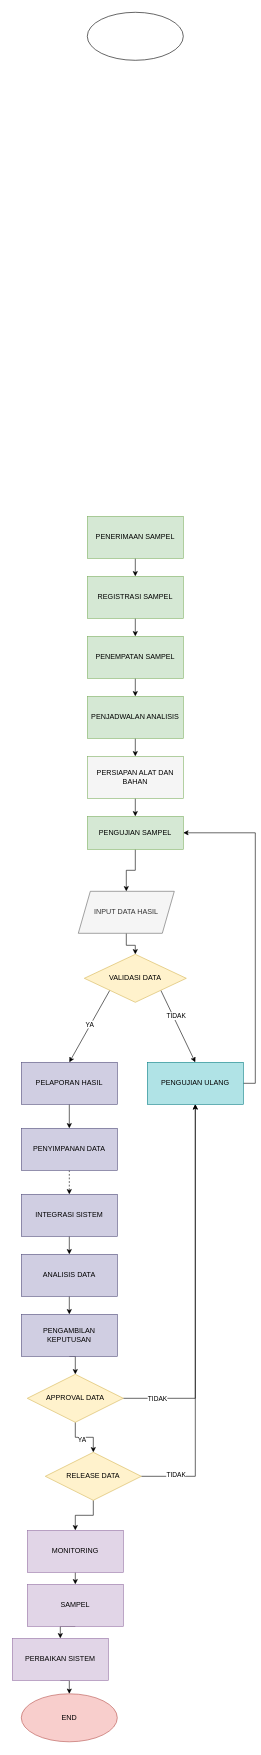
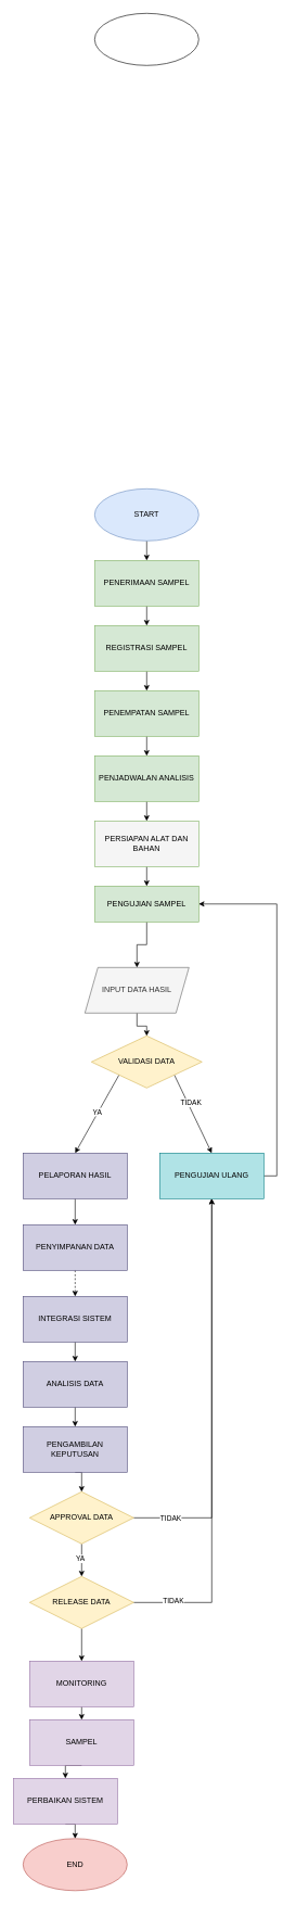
  <mxCell id="0" />
  <mxCell id="1" parent="0" />
  <mxCell id="2" value="" style="ellipse;whiteSpace=wrap;html=1;" vertex="1" parent="1"><mxGeometry x="145" y="20" width="160" height="80" as="geometry" /></mxCell>
+ <mxCell id="3" style="edgeStyle=orthogonalEdgeStyle;rounded=0;orthogonalLoop=1;jettySize=auto;html=1;exitX=0.5;exitY=1;exitDx=0;exitDy=0;entryX=0.5;entryY=0;entryDx=0;entryDy=0;" edge="1" parent="1" source="4" target="7"><mxGeometry relative="1" as="geometry" /></mxCell>
+ <mxCell id="4" value="START" style="ellipse;whiteSpace=wrap;html=1;fillColor=#dae8fc;strokeColor=#6c8ebf;" vertex="1" parent="1"><mxGeometry x="145" y="750" width="160" height="80" as="geometry" /></mxCell>
  <mxCell id="5" value="END" style="ellipse;whiteSpace=wrap;html=1;fillColor=#f8cecc;strokeColor=#b85450;" vertex="1" parent="1"><mxGeometry x="35" y="2822.5" width="160" height="80" as="geometry" /></mxCell>
  <mxCell id="6" style="edgeStyle=orthogonalEdgeStyle;rounded=0;orthogonalLoop=1;jettySize=auto;html=1;exitX=0.5;exitY=1;exitDx=0;exitDy=0;entryX=0.5;entryY=0;entryDx=0;entryDy=0;" edge="1" parent="1" source="7" target="9"><mxGeometry relative="1" as="geometry" /></mxCell>
  <mxCell id="7" value="PENERIMAAN SAMPEL" style="rounded=0;whiteSpace=wrap;html=1;fillColor=#d5e8d4;strokeColor=#82b366;" vertex="1" parent="1"><mxGeometry x="145" y="860" width="160" height="70" as="geometry" /></mxCell>
  <mxCell id="8" style="edgeStyle=orthogonalEdgeStyle;rounded=0;orthogonalLoop=1;jettySize=auto;html=1;exitX=0.5;exitY=1;exitDx=0;exitDy=0;entryX=0.5;entryY=0;entryDx=0;entryDy=0;" edge="1" parent="1" source="9" target="11"><mxGeometry relative="1" as="geometry" /></mxCell>
  <mxCell id="9" value="REGISTRASI SAMPEL" style="rounded=0;whiteSpace=wrap;html=1;fillColor=#d5e8d4;strokeColor=#82b366;" vertex="1" parent="1"><mxGeometry x="145" y="960" width="160" height="70" as="geometry" /></mxCell>
  <mxCell id="10" style="edgeStyle=orthogonalEdgeStyle;rounded=0;orthogonalLoop=1;jettySize=auto;html=1;exitX=0.5;exitY=1;exitDx=0;exitDy=0;entryX=0.5;entryY=0;entryDx=0;entryDy=0;" edge="1" parent="1" source="11" target="13"><mxGeometry relative="1" as="geometry" /></mxCell>
  <mxCell id="11" value="PENEMPATAN SAMPEL" style="rounded=0;whiteSpace=wrap;html=1;fillColor=#d5e8d4;strokeColor=#82b366;" vertex="1" parent="1"><mxGeometry x="145" y="1060" width="160" height="70" as="geometry" /></mxCell>
  <mxCell id="12" style="edgeStyle=orthogonalEdgeStyle;rounded=0;orthogonalLoop=1;jettySize=auto;html=1;exitX=0.5;exitY=1;exitDx=0;exitDy=0;entryX=0.5;entryY=0;entryDx=0;entryDy=0;" edge="1" parent="1" source="13" target="15"><mxGeometry relative="1" as="geometry"><mxPoint x="224.636" y="1250" as="targetPoint" /></mxGeometry></mxCell>
  <mxCell id="13" value="PENJADWALAN ANALISIS" style="rounded=0;whiteSpace=wrap;html=1;fillColor=#d5e8d4;strokeColor=#82b366;" vertex="1" parent="1"><mxGeometry x="145" y="1160" width="160" height="70" as="geometry" /></mxCell>
  <mxCell id="14" style="edgeStyle=orthogonalEdgeStyle;rounded=0;orthogonalLoop=1;jettySize=auto;html=1;exitX=0.5;exitY=1;exitDx=0;exitDy=0;entryX=0.5;entryY=0;entryDx=0;entryDy=0;" edge="1" parent="1" source="15" target="17"><mxGeometry relative="1" as="geometry" /></mxCell>
  <mxCell id="15" value="PERSIAPAN ALAT DAN BAHAN" style="rounded=0;whiteSpace=wrap;html=1;fillColor=#f5f5f5;strokeColor=#82b366;" vertex="1" parent="1"><mxGeometry x="145" y="1260" width="160" height="70" as="geometry" /></mxCell>
  <mxCell id="16" style="edgeStyle=orthogonalEdgeStyle;rounded=0;orthogonalLoop=1;jettySize=auto;html=1;exitX=0.5;exitY=1;exitDx=0;exitDy=0;entryX=0.5;entryY=0;entryDx=0;entryDy=0;" edge="1" parent="1" source="17" target="19"><mxGeometry relative="1" as="geometry" /></mxCell>
  <mxCell id="17" value="PENGUJIAN SAMPEL" style="rounded=0;whiteSpace=wrap;html=1;fillColor=#d5e8d4;strokeColor=#82b366;" vertex="1" parent="1"><mxGeometry x="145" y="1360" width="160" height="55" as="geometry" /></mxCell>
  <mxCell id="18" style="edgeStyle=orthogonalEdgeStyle;rounded=0;orthogonalLoop=1;jettySize=auto;html=1;exitX=0.5;exitY=1;exitDx=0;exitDy=0;" edge="1" parent="1" source="19" target="24"><mxGeometry relative="1" as="geometry" /></mxCell>
  <mxCell id="19" value="INPUT DATA HASIL" style="shape=parallelogram;perimeter=parallelogramPerimeter;whiteSpace=wrap;html=1;fixedSize=1;fillColor=#f5f5f5;fontColor=#333333;strokeColor=#666666;" vertex="1" parent="1"><mxGeometry x="130" y="1485" width="160" height="70" as="geometry" /></mxCell>
  <mxCell id="20" style="rounded=0;orthogonalLoop=1;jettySize=auto;html=1;exitX=0;exitY=1;exitDx=0;exitDy=0;entryX=0.5;entryY=0;entryDx=0;entryDy=0;" edge="1" parent="1" source="24" target="26"><mxGeometry relative="1" as="geometry" /></mxCell>
  <mxCell id="21" value="YA" style="edgeLabel;html=1;align=center;verticalAlign=middle;resizable=0;points=[];" vertex="1" connectable="0" parent="20"><mxGeometry x="-0.034" y="-1" relative="1" as="geometry"><mxPoint y="-1" as="offset" /></mxGeometry></mxCell>
  <mxCell id="22" style="rounded=0;orthogonalLoop=1;jettySize=auto;html=1;exitX=1;exitY=1;exitDx=0;exitDy=0;entryX=0.5;entryY=0;entryDx=0;entryDy=0;" edge="1" parent="1" source="24" target="28"><mxGeometry relative="1" as="geometry" /></mxCell>
  <mxCell id="23" value="TIDAK" style="edgeLabel;html=1;align=center;verticalAlign=middle;resizable=0;points=[];" vertex="1" connectable="0" parent="22"><mxGeometry x="-0.257" y="4" relative="1" as="geometry"><mxPoint as="offset" /></mxGeometry></mxCell>
  <mxCell id="24" value="VALIDASI DATA" style="rhombus;whiteSpace=wrap;html=1;fillColor=#fff2cc;strokeColor=#d6b656;" vertex="1" parent="1"><mxGeometry x="140" y="1590" width="170" height="80" as="geometry" /></mxCell>
  <mxCell id="25" style="edgeStyle=orthogonalEdgeStyle;rounded=0;orthogonalLoop=1;jettySize=auto;html=1;exitX=0.5;exitY=1;exitDx=0;exitDy=0;entryX=0.5;entryY=0;entryDx=0;entryDy=0;" edge="1" parent="1" source="26" target="30"><mxGeometry relative="1" as="geometry" /></mxCell>
  <mxCell id="26" value="PELAPORAN HASIL" style="rounded=0;whiteSpace=wrap;html=1;fillColor=#d0cee2;strokeColor=#56517e;" vertex="1" parent="1"><mxGeometry x="35" y="1770" width="160" height="70" as="geometry" /></mxCell>
  <mxCell id="27" style="edgeStyle=orthogonalEdgeStyle;rounded=0;orthogonalLoop=1;jettySize=auto;html=1;exitX=1;exitY=0.5;exitDx=0;exitDy=0;entryX=1;entryY=0.5;entryDx=0;entryDy=0;" edge="1" parent="1" source="28" target="17"><mxGeometry relative="1" as="geometry" /></mxCell>
  <mxCell id="28" value="PENGUJIAN ULANG" style="rounded=0;whiteSpace=wrap;html=1;fillColor=#b0e3e6;strokeColor=#0e8088;" vertex="1" parent="1"><mxGeometry x="245" y="1770" width="160" height="70" as="geometry" /></mxCell>
  <mxCell id="29" style="edgeStyle=orthogonalEdgeStyle;rounded=0;orthogonalLoop=1;jettySize=auto;html=1;exitX=0.5;exitY=1;exitDx=0;exitDy=0;entryX=0.5;entryY=0;entryDx=0;entryDy=0;dashed=1;" edge="1" parent="1" source="30" target="32"><mxGeometry relative="1" as="geometry" /></mxCell>
  <mxCell id="30" value="PENYIMPANAN DATA" style="rounded=0;whiteSpace=wrap;html=1;fillColor=#d0cee2;strokeColor=#56517e;" vertex="1" parent="1"><mxGeometry x="35" y="1880" width="160" height="70" as="geometry" /></mxCell>
  <mxCell id="31" style="edgeStyle=orthogonalEdgeStyle;rounded=0;orthogonalLoop=1;jettySize=auto;html=1;exitX=0.5;exitY=1;exitDx=0;exitDy=0;entryX=0.5;entryY=0;entryDx=0;entryDy=0;" edge="1" parent="1" source="32" target="34"><mxGeometry relative="1" as="geometry" /></mxCell>
  <mxCell id="32" value="INTEGRASI SISTEM" style="rounded=0;whiteSpace=wrap;html=1;fillColor=#d0cee2;strokeColor=#56517e;" vertex="1" parent="1"><mxGeometry x="35" y="1990" width="160" height="70" as="geometry" /></mxCell>
  <mxCell id="33" style="edgeStyle=orthogonalEdgeStyle;rounded=0;orthogonalLoop=1;jettySize=auto;html=1;exitX=0.5;exitY=1;exitDx=0;exitDy=0;entryX=0.5;entryY=0;entryDx=0;entryDy=0;" edge="1" parent="1" source="34" target="36"><mxGeometry relative="1" as="geometry" /></mxCell>
  <mxCell id="34" value="ANALISIS DATA" style="rounded=0;whiteSpace=wrap;html=1;fillColor=#d0cee2;strokeColor=#56517e;" vertex="1" parent="1"><mxGeometry x="35" y="2090" width="160" height="70" as="geometry" /></mxCell>
  <mxCell id="35" style="edgeStyle=orthogonalEdgeStyle;rounded=0;orthogonalLoop=1;jettySize=auto;html=1;exitX=0.5;exitY=1;exitDx=0;exitDy=0;entryX=0.5;entryY=0;entryDx=0;entryDy=0;" edge="1" parent="1" source="36" target="41"><mxGeometry relative="1" as="geometry" /></mxCell>
  <mxCell id="36" value="PENGAMBILAN KEPUTUSAN" style="rounded=0;whiteSpace=wrap;html=1;fillColor=#d0cee2;strokeColor=#56517e;" vertex="1" parent="1"><mxGeometry x="35" y="2190" width="160" height="70" as="geometry" /></mxCell>
  <mxCell id="37" style="edgeStyle=orthogonalEdgeStyle;rounded=0;orthogonalLoop=1;jettySize=auto;html=1;exitX=0.5;exitY=1;exitDx=0;exitDy=0;entryX=0.5;entryY=0;entryDx=0;entryDy=0;" edge="1" parent="1" source="41" target="45"><mxGeometry relative="1" as="geometry" /></mxCell>
  <mxCell id="38" value="YA" style="edgeLabel;html=1;align=center;verticalAlign=middle;resizable=0;points=[];" vertex="1" connectable="0" parent="37"><mxGeometry x="-0.136" y="-3" relative="1" as="geometry"><mxPoint as="offset" /></mxGeometry></mxCell>
  <mxCell id="39" style="edgeStyle=orthogonalEdgeStyle;rounded=0;orthogonalLoop=1;jettySize=auto;html=1;exitX=1;exitY=0.5;exitDx=0;exitDy=0;entryX=0.5;entryY=1;entryDx=0;entryDy=0;" edge="1" parent="1" source="41" target="28"><mxGeometry relative="1" as="geometry" /></mxCell>
  <mxCell id="40" value="TIDAK" style="edgeLabel;html=1;align=center;verticalAlign=middle;resizable=0;points=[];" vertex="1" connectable="0" parent="39"><mxGeometry x="-0.816" relative="1" as="geometry"><mxPoint as="offset" /></mxGeometry></mxCell>
  <mxCell id="41" value="APPROVAL DATA" style="rhombus;whiteSpace=wrap;html=1;fillColor=#fff2cc;strokeColor=#d6b656;" vertex="1" parent="1"><mxGeometry x="45" y="2290" width="160" height="80" as="geometry" /></mxCell>
  <mxCell id="42" style="edgeStyle=orthogonalEdgeStyle;rounded=0;orthogonalLoop=1;jettySize=auto;html=1;exitX=1;exitY=0.5;exitDx=0;exitDy=0;entryX=0.5;entryY=1;entryDx=0;entryDy=0;" edge="1" parent="1" source="45" target="28"><mxGeometry relative="1" as="geometry" /></mxCell>
  <mxCell id="43" value="TIDAK" style="edgeLabel;html=1;align=center;verticalAlign=middle;resizable=0;points=[];" vertex="1" connectable="0" parent="42"><mxGeometry x="-0.839" y="4" relative="1" as="geometry"><mxPoint as="offset" /></mxGeometry></mxCell>
  <mxCell id="44" style="edgeStyle=orthogonalEdgeStyle;rounded=0;orthogonalLoop=1;jettySize=auto;html=1;exitX=0.5;exitY=1;exitDx=0;exitDy=0;entryX=0.5;entryY=0;entryDx=0;entryDy=0;" edge="1" parent="1" source="45" target="47"><mxGeometry relative="1" as="geometry" /></mxCell>
- <mxCell id="45" value="RELEASE DATA" style="rhombus;whiteSpace=wrap;html=1;fillColor=#fff2cc;strokeColor=#d6b656;" vertex="1" parent="1"><mxGeometry x="75" y="2420" width="160" height="80" as="geometry" /></mxCell>
+ <mxCell id="45" value="RELEASE DATA" style="rhombus;whiteSpace=wrap;html=1;fillColor=#fff2cc;strokeColor=#d6b656;" vertex="1" parent="1"><mxGeometry x="45" y="2420" width="160" height="80" as="geometry" /></mxCell>
  <mxCell id="46" style="edgeStyle=orthogonalEdgeStyle;rounded=0;orthogonalLoop=1;jettySize=auto;html=1;exitX=0.5;exitY=1;exitDx=0;exitDy=0;entryX=0.5;entryY=0;entryDx=0;entryDy=0;" edge="1" parent="1" source="47" target="49"><mxGeometry relative="1" as="geometry" /></mxCell>
  <mxCell id="47" value="MONITORING" style="rounded=0;whiteSpace=wrap;html=1;fillColor=#e1d5e7;strokeColor=#9673a6;" vertex="1" parent="1"><mxGeometry x="45" y="2550" width="160" height="70" as="geometry" /></mxCell>
  <mxCell id="48" style="edgeStyle=orthogonalEdgeStyle;rounded=0;orthogonalLoop=1;jettySize=auto;html=1;exitX=0.5;exitY=1;exitDx=0;exitDy=0;entryX=0.5;entryY=0;entryDx=0;entryDy=0;" edge="1" parent="1" source="49" target="51"><mxGeometry relative="1" as="geometry" /></mxCell>
  <mxCell id="49" value="SAMPEL" style="rounded=0;whiteSpace=wrap;html=1;fillColor=#e1d5e7;strokeColor=#9673a6;" vertex="1" parent="1"><mxGeometry x="45" y="2640" width="160" height="70" as="geometry" /></mxCell>
  <mxCell id="50" style="edgeStyle=orthogonalEdgeStyle;rounded=0;orthogonalLoop=1;jettySize=auto;html=1;exitX=0.5;exitY=1;exitDx=0;exitDy=0;entryX=0.5;entryY=0;entryDx=0;entryDy=0;" edge="1" parent="1" source="51" target="5"><mxGeometry relative="1" as="geometry" /></mxCell>
  <mxCell id="51" value="PERBAIKAN SISTEM" style="rounded=0;whiteSpace=wrap;html=1;fillColor=#e1d5e7;strokeColor=#9673a6;" vertex="1" parent="1"><mxGeometry x="20" y="2730" width="160" height="70" as="geometry" /></mxCell>
